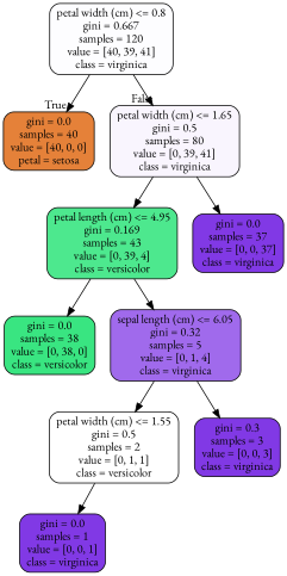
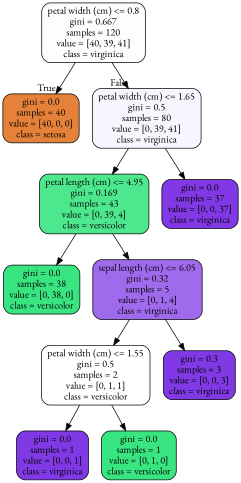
  digraph {
    fontname="EB Garamond"
    node [color=black fillcolor="#8139e5" fontname="EB Garamond" shape=box style="filled, rounded"]
    edge [fontname="EB Garamond"]
    n1 [fillcolor="#fdfdff" label="petal width (cm) <= 0.8\ngini = 0.667\nsamples = 120\nvalue = [40, 39, 41]\nclass = virginica"]
-   n2 [fillcolor="#e58139" label="gini = 0.0\nsamples = 40\nvalue = [40, 0, 0]\npetal = setosa"]
+   n2 [fillcolor="#e58139" label="gini = 0.0\nsamples = 40\nvalue = [40, 0, 0]\nclass = setosa"]
    n3 [fillcolor="#f9f5fe" label="petal width (cm) <= 1.65\ngini = 0.5\nsamples = 80\nvalue = [0, 39, 41]\nclass = virginica"]
    n4 [fillcolor="#4de88e" label="petal length (cm) <= 4.95\ngini = 0.169\nsamples = 43\nvalue = [0, 39, 4]\nclass = versicolor"]
    n5 [label="gini = 0.0\nsamples = 37\nvalue = [0, 0, 37]\nclass = virginica"]
    n6 [fillcolor="#39e581" label="gini = 0.0\nsamples = 38\nvalue = [0, 38, 0]\nclass = versicolor"]
    n7 [fillcolor="#a06aec" label="sepal length (cm) <= 6.05\ngini = 0.32\nsamples = 5\nvalue = [0, 1, 4]\nclass = virginica"]
    n8 [fillcolor="#ffffff" label="petal width (cm) <= 1.55\ngini = 0.5\nsamples = 2\nvalue = [0, 1, 1]\nclass = versicolor"]
    n9 [label="gini = 0.3\nsamples = 3\nvalue = [0, 0, 3]\nclass = virginica"]
    n10 [label="gini = 0.0\nsamples = 1\nvalue = [0, 0, 1]\nclass = virginica"]
+   n11 [fillcolor="#39e581" label="gini = 0.0\nsamples = 1\nvalue = [0, 1, 0]\nclass = versicolor"]
    n1 -> n2 [headlabel=True labelangle=45 labeldistance=2.5]
    n1 -> n3 [headlabel=False labelangle=-45 labeldistance=2.5]
    n3 -> n4
    n3 -> n5
    n4 -> n6
    n4 -> n7
    n7 -> n8
    n7 -> n9
    n8 -> n10
+   n8 -> n11
  }
